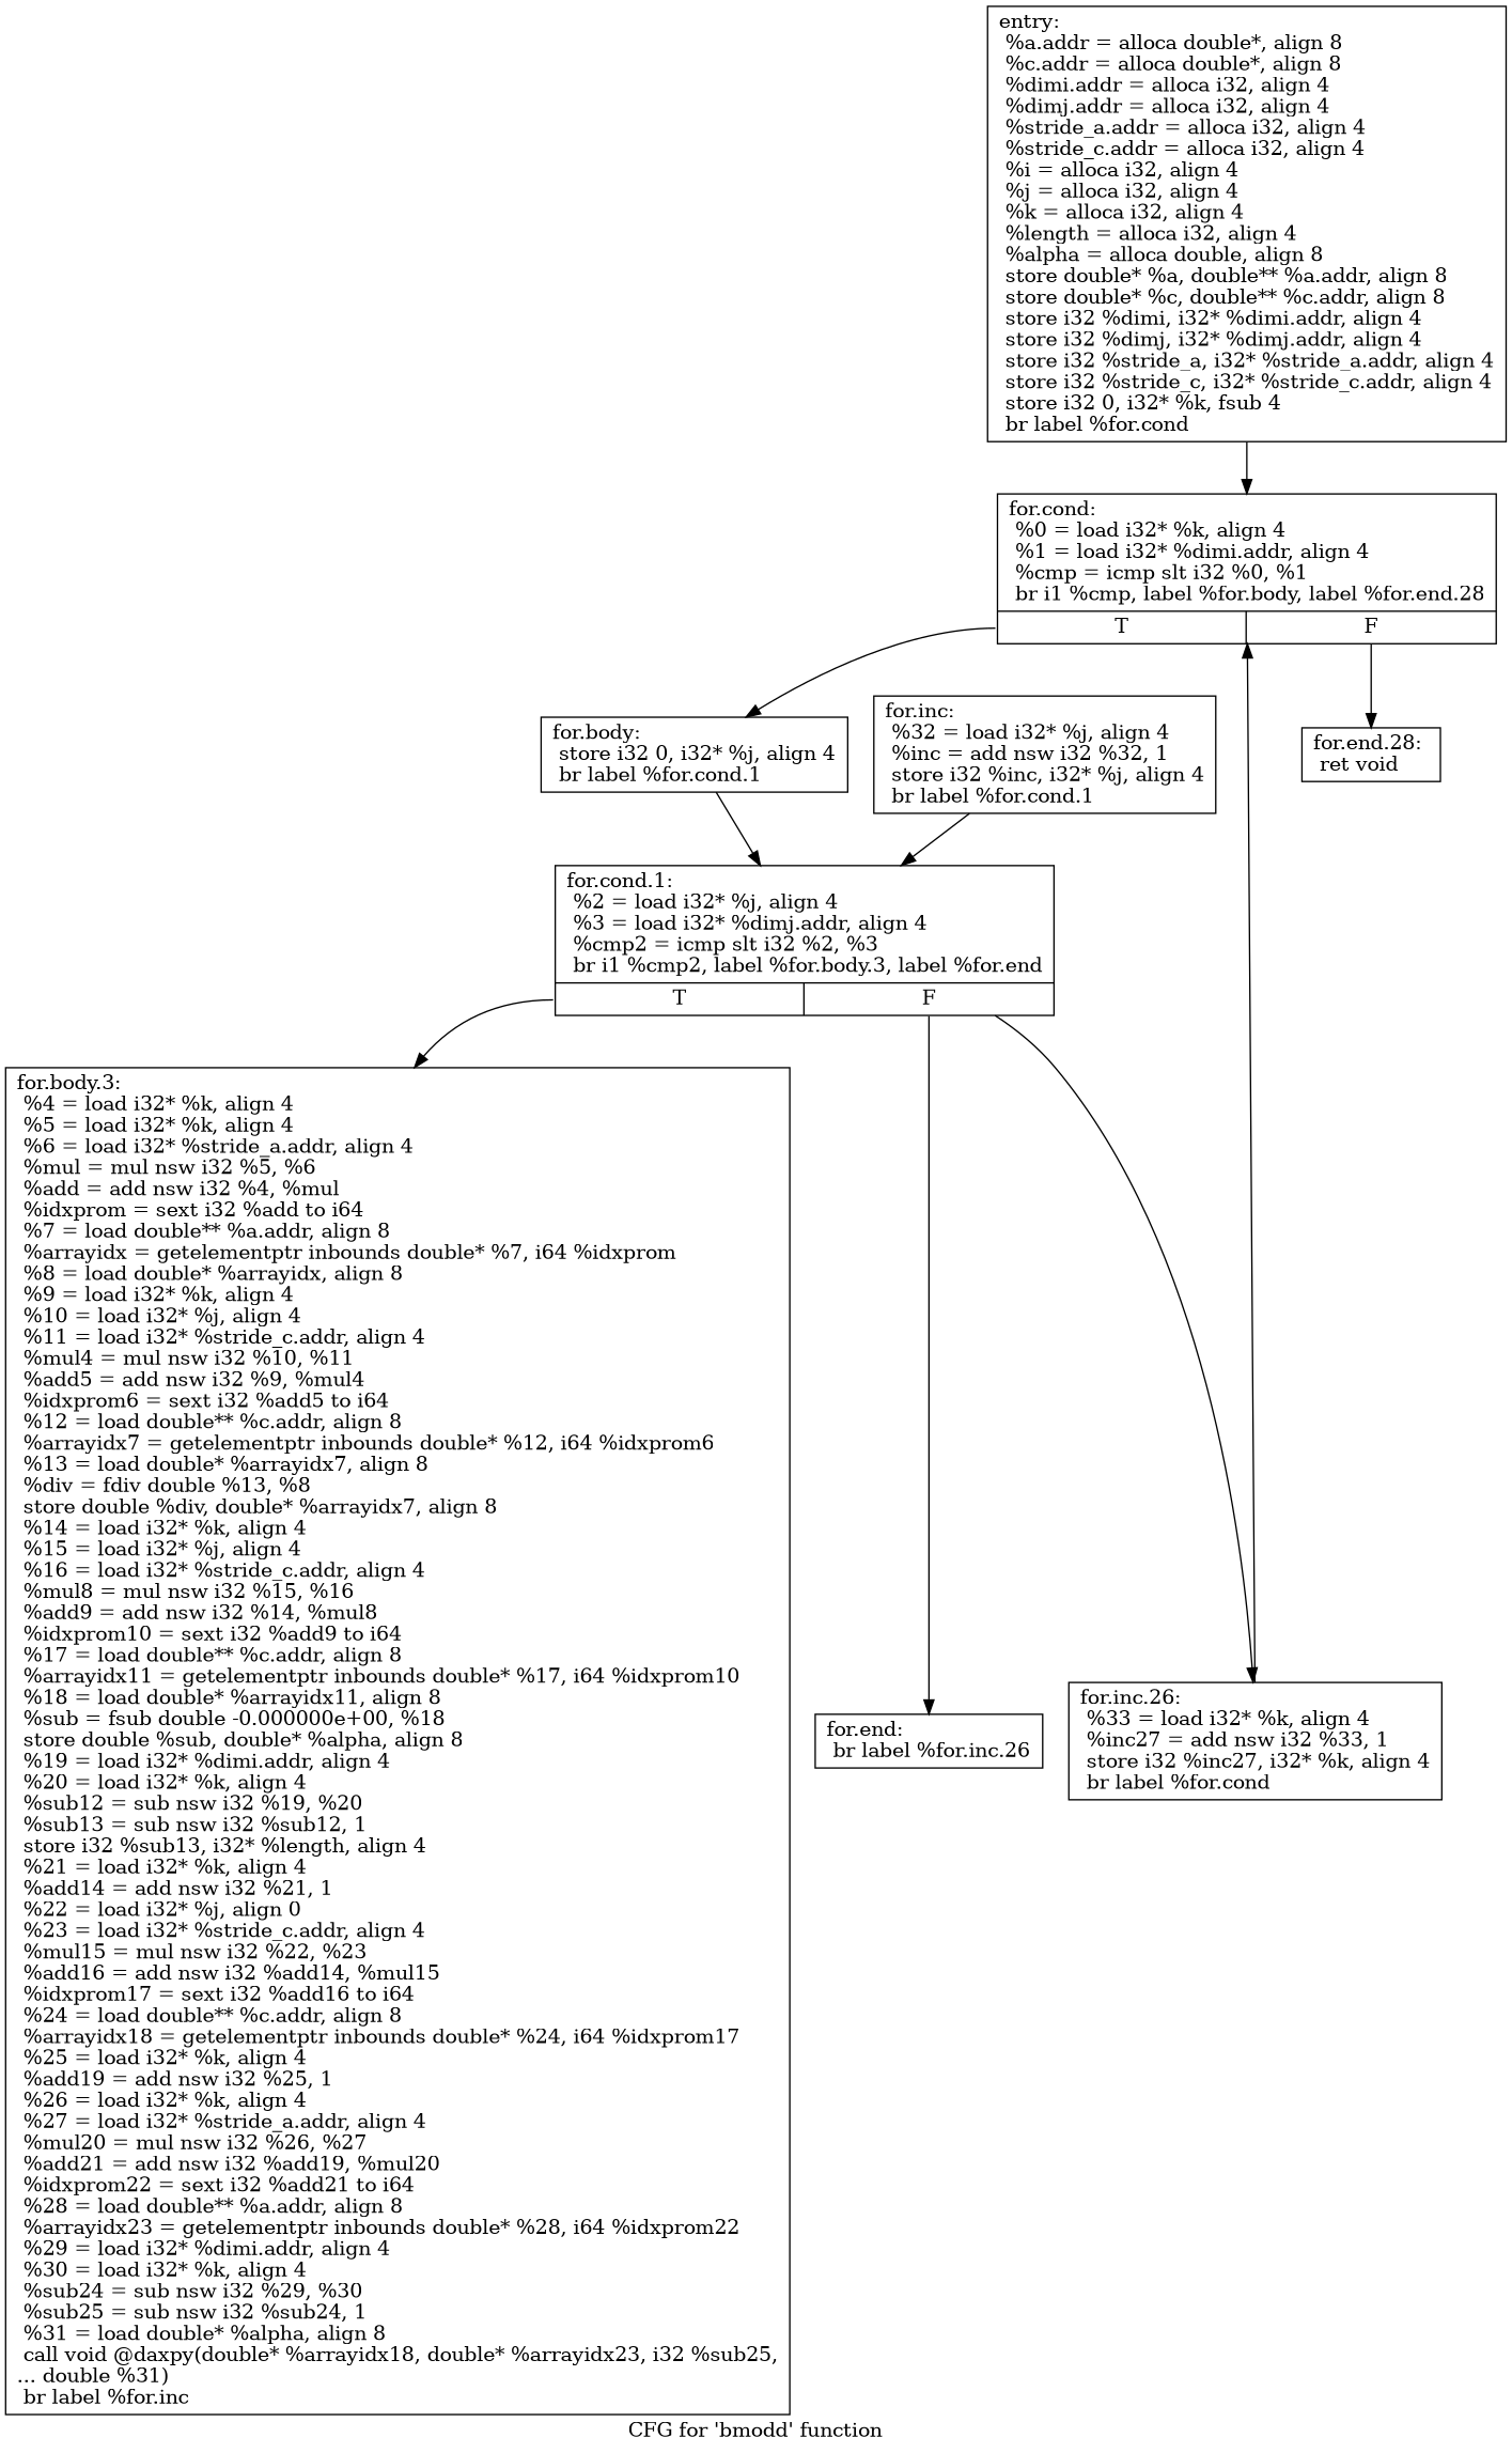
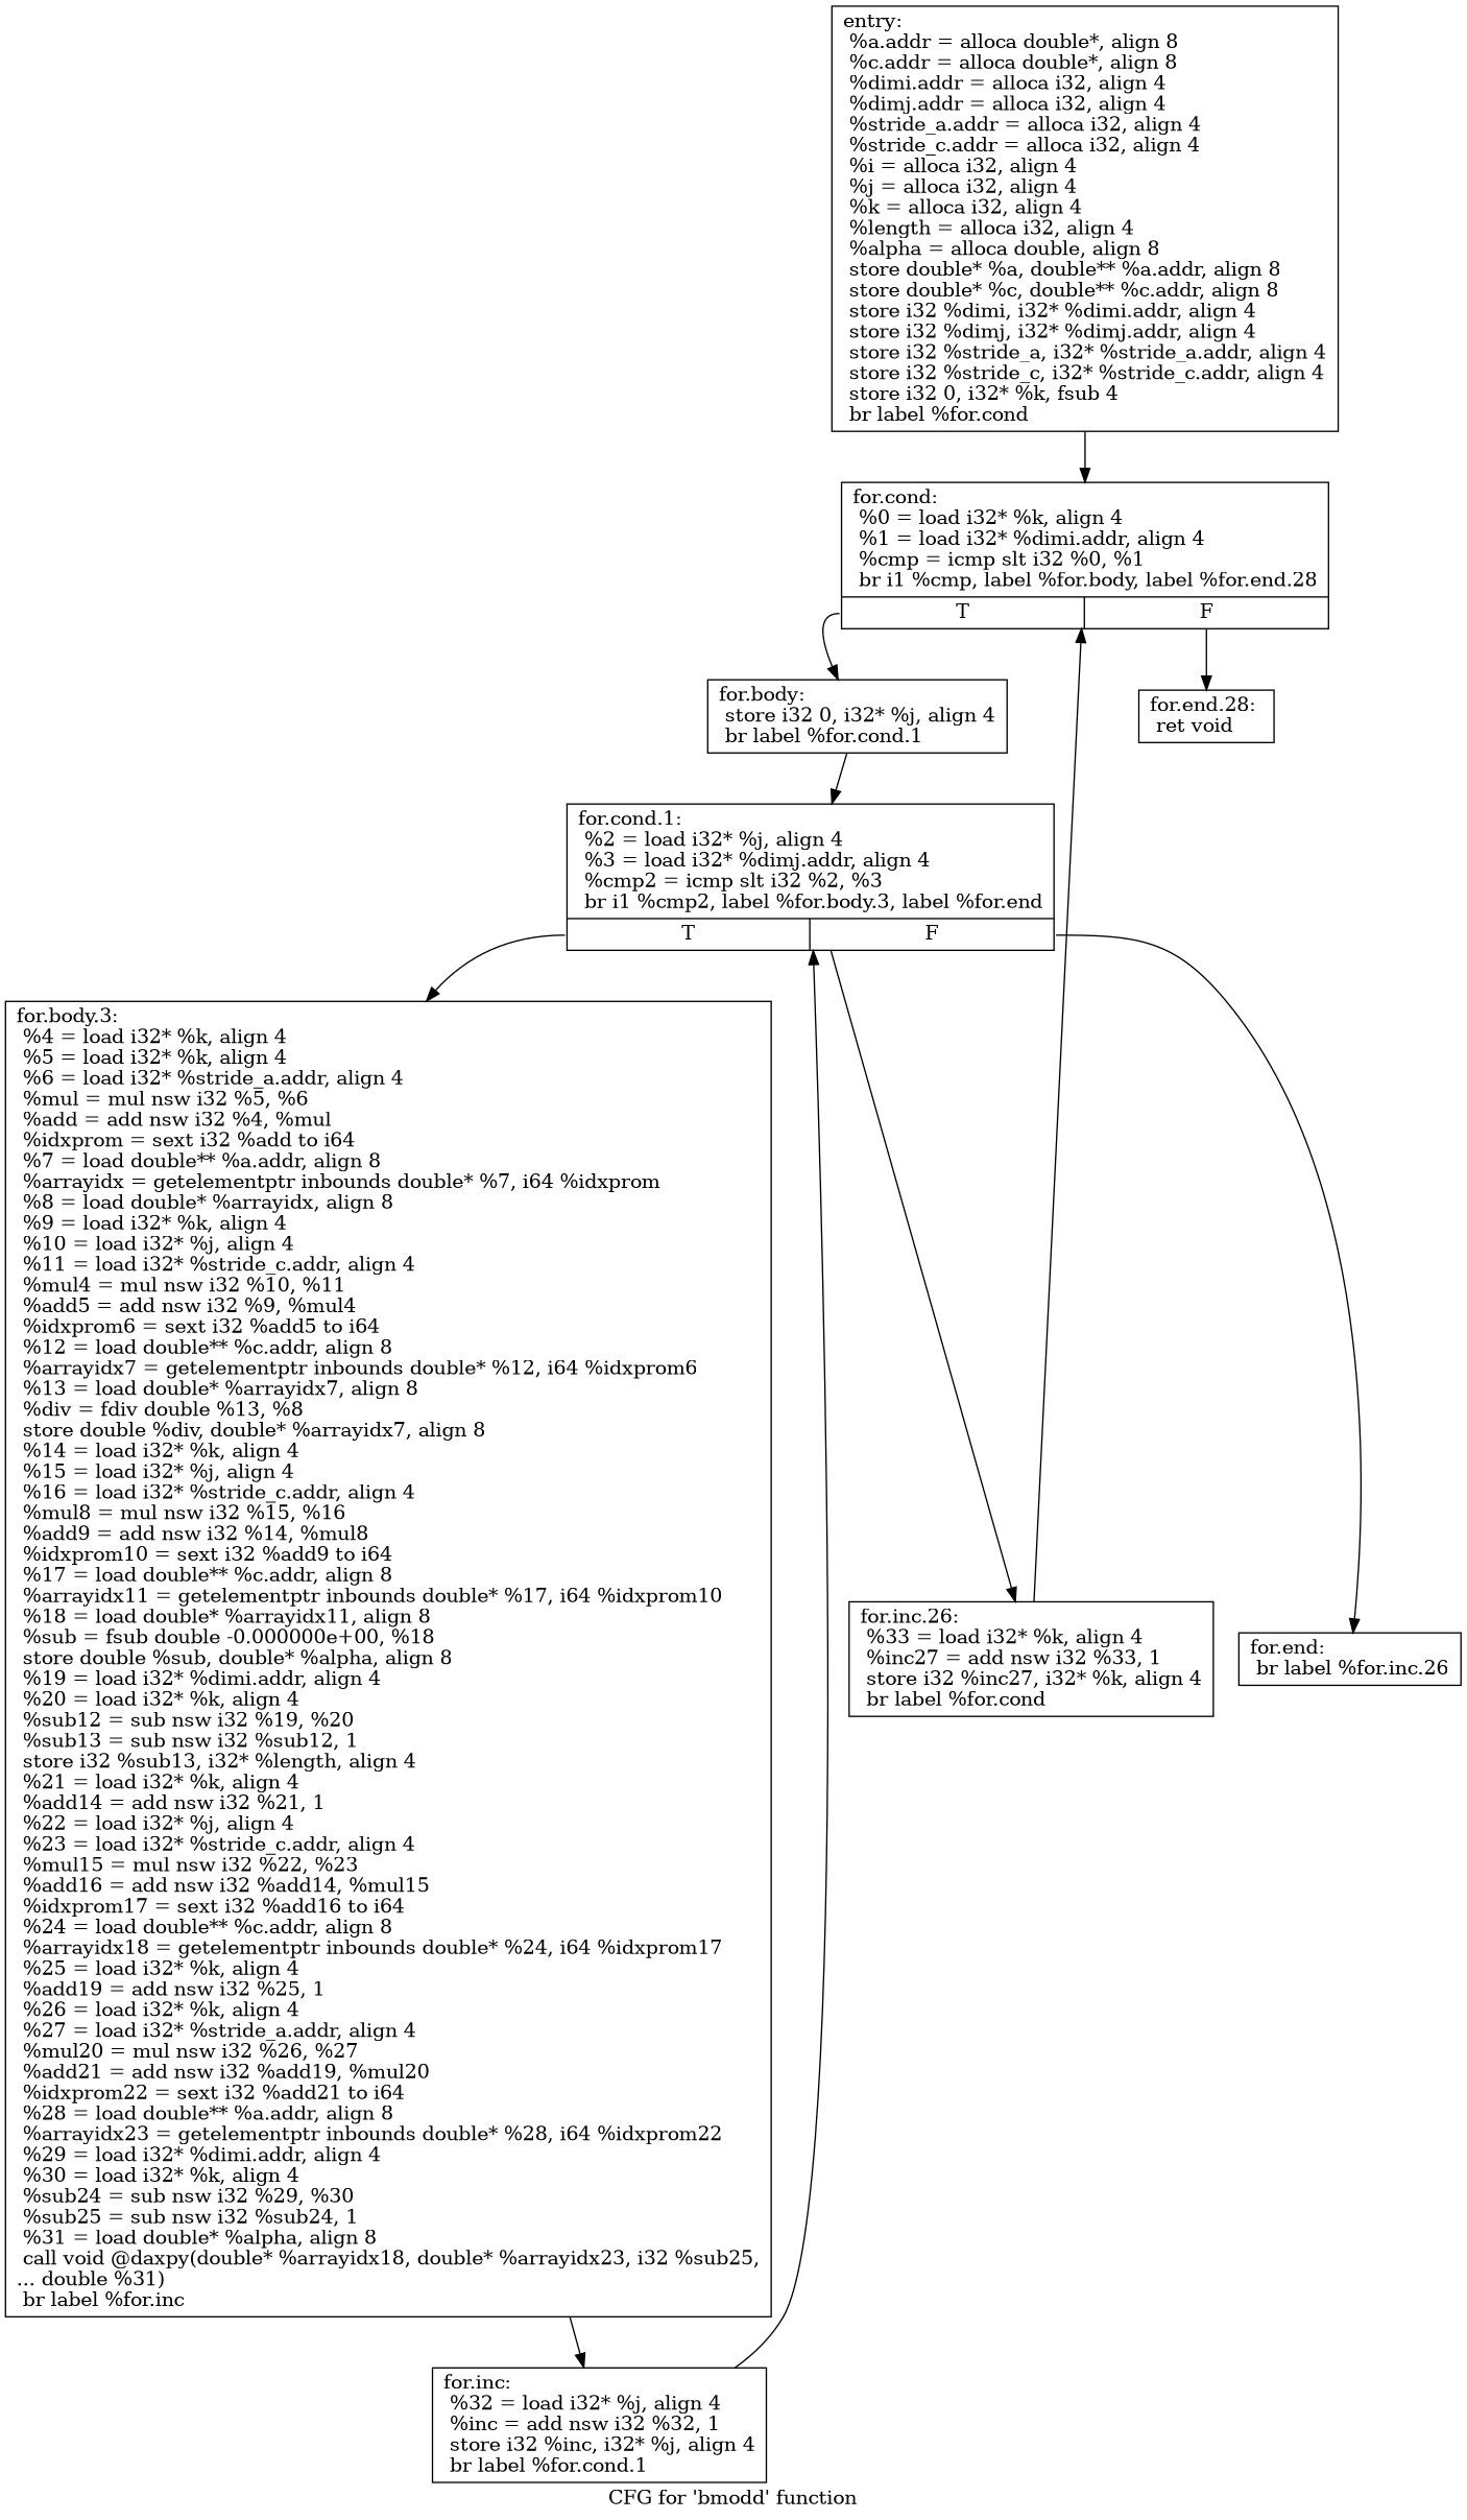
  digraph {
    label="CFG for 'bmodd' function"
    node [shape=record]
    n1 [label="{entry:\l  %a.addr = alloca double*, align 8\l  %c.addr = alloca double*, align 8\l  %dimi.addr = alloca i32, align 4\l  %dimj.addr = alloca i32, align 4\l  %stride_a.addr = alloca i32, align 4\l  %stride_c.addr = alloca i32, align 4\l  %i = alloca i32, align 4\l  %j = alloca i32, align 4\l  %k = alloca i32, align 4\l  %length = alloca i32, align 4\l  %alpha = alloca double, align 8\l  store double* %a, double** %a.addr, align 8\l  store double* %c, double** %c.addr, align 8\l  store i32 %dimi, i32* %dimi.addr, align 4\l  store i32 %dimj, i32* %dimj.addr, align 4\l  store i32 %stride_a, i32* %stride_a.addr, align 4\l  store i32 %stride_c, i32* %stride_c.addr, align 4\l  store i32 0, i32* %k, fsub 4\l  br label %for.cond\l}"]
    n2 [label="{for.cond:                                         \l  %0 = load i32* %k, align 4\l  %1 = load i32* %dimi.addr, align 4\l  %cmp = icmp slt i32 %0, %1\l  br i1 %cmp, label %for.body, label %for.end.28\l|{<s0>T|<s1>F}}"]
    n3 [label="{for.body:                                         \l  store i32 0, i32* %j, align 4\l  br label %for.cond.1\l}"]
    n4 [label="{for.end.28:                                       \l  ret void\l}"]
    n5 [label="{for.cond.1:                                       \l  %2 = load i32* %j, align 4\l  %3 = load i32* %dimj.addr, align 4\l  %cmp2 = icmp slt i32 %2, %3\l  br i1 %cmp2, label %for.body.3, label %for.end\l|{<s0>T|<s1>F}}"]
-   n6 [label="{for.body.3:                                       \l  %4 = load i32* %k, align 4\l  %5 = load i32* %k, align 4\l  %6 = load i32* %stride_a.addr, align 4\l  %mul = mul nsw i32 %5, %6\l  %add = add nsw i32 %4, %mul\l  %idxprom = sext i32 %add to i64\l  %7 = load double** %a.addr, align 8\l  %arrayidx = getelementptr inbounds double* %7, i64 %idxprom\l  %8 = load double* %arrayidx, align 8\l  %9 = load i32* %k, align 4\l  %10 = load i32* %j, align 4\l  %11 = load i32* %stride_c.addr, align 4\l  %mul4 = mul nsw i32 %10, %11\l  %add5 = add nsw i32 %9, %mul4\l  %idxprom6 = sext i32 %add5 to i64\l  %12 = load double** %c.addr, align 8\l  %arrayidx7 = getelementptr inbounds double* %12, i64 %idxprom6\l  %13 = load double* %arrayidx7, align 8\l  %div = fdiv double %13, %8\l  store double %div, double* %arrayidx7, align 8\l  %14 = load i32* %k, align 4\l  %15 = load i32* %j, align 4\l  %16 = load i32* %stride_c.addr, align 4\l  %mul8 = mul nsw i32 %15, %16\l  %add9 = add nsw i32 %14, %mul8\l  %idxprom10 = sext i32 %add9 to i64\l  %17 = load double** %c.addr, align 8\l  %arrayidx11 = getelementptr inbounds double* %17, i64 %idxprom10\l  %18 = load double* %arrayidx11, align 8\l  %sub = fsub double -0.000000e+00, %18\l  store double %sub, double* %alpha, align 8\l  %19 = load i32* %dimi.addr, align 4\l  %20 = load i32* %k, align 4\l  %sub12 = sub nsw i32 %19, %20\l  %sub13 = sub nsw i32 %sub12, 1\l  store i32 %sub13, i32* %length, align 4\l  %21 = load i32* %k, align 4\l  %add14 = add nsw i32 %21, 1\l  %22 = load i32* %j, align 0\l  %23 = load i32* %stride_c.addr, align 4\l  %mul15 = mul nsw i32 %22, %23\l  %add16 = add nsw i32 %add14, %mul15\l  %idxprom17 = sext i32 %add16 to i64\l  %24 = load double** %c.addr, align 8\l  %arrayidx18 = getelementptr inbounds double* %24, i64 %idxprom17\l  %25 = load i32* %k, align 4\l  %add19 = add nsw i32 %25, 1\l  %26 = load i32* %k, align 4\l  %27 = load i32* %stride_a.addr, align 4\l  %mul20 = mul nsw i32 %26, %27\l  %add21 = add nsw i32 %add19, %mul20\l  %idxprom22 = sext i32 %add21 to i64\l  %28 = load double** %a.addr, align 8\l  %arrayidx23 = getelementptr inbounds double* %28, i64 %idxprom22\l  %29 = load i32* %dimi.addr, align 4\l  %30 = load i32* %k, align 4\l  %sub24 = sub nsw i32 %29, %30\l  %sub25 = sub nsw i32 %sub24, 1\l  %31 = load double* %alpha, align 8\l  call void @daxpy(double* %arrayidx18, double* %arrayidx23, i32 %sub25,\l... double %31)\l  br label %for.inc\l}"]
+   n6 [label="{for.body.3:                                       \l  %4 = load i32* %k, align 4\l  %5 = load i32* %k, align 4\l  %6 = load i32* %stride_a.addr, align 4\l  %mul = mul nsw i32 %5, %6\l  %add = add nsw i32 %4, %mul\l  %idxprom = sext i32 %add to i64\l  %7 = load double** %a.addr, align 8\l  %arrayidx = getelementptr inbounds double* %7, i64 %idxprom\l  %8 = load double* %arrayidx, align 8\l  %9 = load i32* %k, align 4\l  %10 = load i32* %j, align 4\l  %11 = load i32* %stride_c.addr, align 4\l  %mul4 = mul nsw i32 %10, %11\l  %add5 = add nsw i32 %9, %mul4\l  %idxprom6 = sext i32 %add5 to i64\l  %12 = load double** %c.addr, align 8\l  %arrayidx7 = getelementptr inbounds double* %12, i64 %idxprom6\l  %13 = load double* %arrayidx7, align 8\l  %div = fdiv double %13, %8\l  store double %div, double* %arrayidx7, align 8\l  %14 = load i32* %k, align 4\l  %15 = load i32* %j, align 4\l  %16 = load i32* %stride_c.addr, align 4\l  %mul8 = mul nsw i32 %15, %16\l  %add9 = add nsw i32 %14, %mul8\l  %idxprom10 = sext i32 %add9 to i64\l  %17 = load double** %c.addr, align 8\l  %arrayidx11 = getelementptr inbounds double* %17, i64 %idxprom10\l  %18 = load double* %arrayidx11, align 8\l  %sub = fsub double -0.000000e+00, %18\l  store double %sub, double* %alpha, align 8\l  %19 = load i32* %dimi.addr, align 4\l  %20 = load i32* %k, align 4\l  %sub12 = sub nsw i32 %19, %20\l  %sub13 = sub nsw i32 %sub12, 1\l  store i32 %sub13, i32* %length, align 4\l  %21 = load i32* %k, align 4\l  %add14 = add nsw i32 %21, 1\l  %22 = load i32* %j, align 4\l  %23 = load i32* %stride_c.addr, align 4\l  %mul15 = mul nsw i32 %22, %23\l  %add16 = add nsw i32 %add14, %mul15\l  %idxprom17 = sext i32 %add16 to i64\l  %24 = load double** %c.addr, align 8\l  %arrayidx18 = getelementptr inbounds double* %24, i64 %idxprom17\l  %25 = load i32* %k, align 4\l  %add19 = add nsw i32 %25, 1\l  %26 = load i32* %k, align 4\l  %27 = load i32* %stride_a.addr, align 4\l  %mul20 = mul nsw i32 %26, %27\l  %add21 = add nsw i32 %add19, %mul20\l  %idxprom22 = sext i32 %add21 to i64\l  %28 = load double** %a.addr, align 8\l  %arrayidx23 = getelementptr inbounds double* %28, i64 %idxprom22\l  %29 = load i32* %dimi.addr, align 4\l  %30 = load i32* %k, align 4\l  %sub24 = sub nsw i32 %29, %30\l  %sub25 = sub nsw i32 %sub24, 1\l  %31 = load double* %alpha, align 8\l  call void @daxpy(double* %arrayidx18, double* %arrayidx23, i32 %sub25,\l... double %31)\l  br label %for.inc\l}"]
    n7 [label="{for.end:                                          \l  br label %for.inc.26\l}"]
    n8 [label="{for.inc.26:                                       \l  %33 = load i32* %k, align 4\l  %inc27 = add nsw i32 %33, 1\l  store i32 %inc27, i32* %k, align 4\l  br label %for.cond\l}"]
    n9 [label="{for.inc:                                          \l  %32 = load i32* %j, align 4\l  %inc = add nsw i32 %32, 1\l  store i32 %inc, i32* %j, align 4\l  br label %for.cond.1\l}"]
    n1 -> n2
    n2 -> n3 [tailport=s0]
    n2 -> n4 [tailport=s1]
    n3 -> n5
    n5 -> n6 [tailport=s0]
    n5 -> n7 [tailport=s1]
    n5 -> n8
+   n6 -> n9
    n8 -> n2
    n9 -> n5
  }
